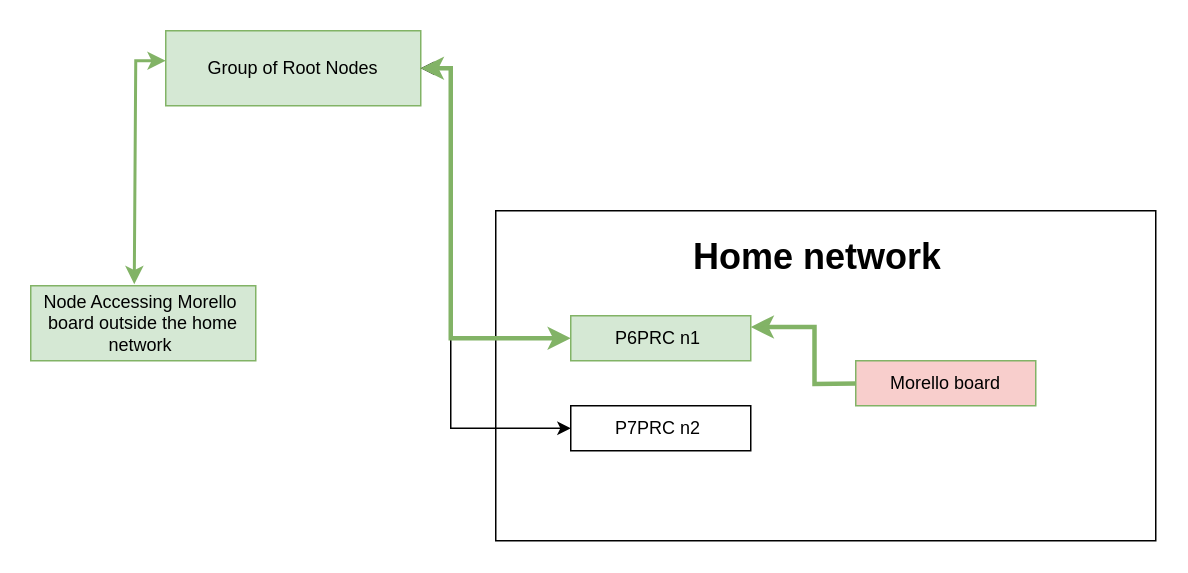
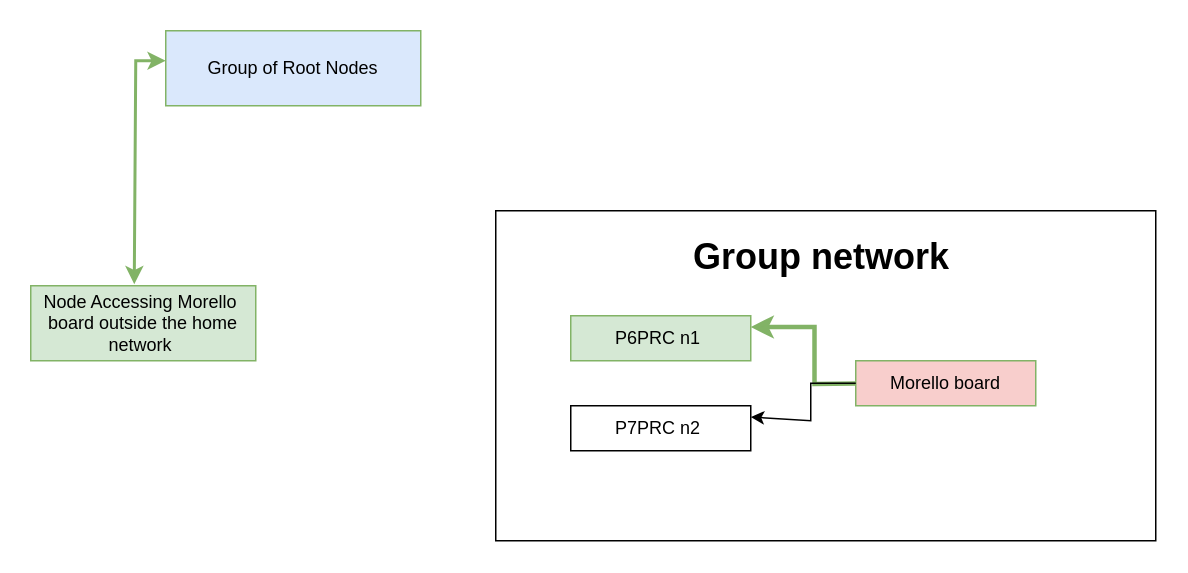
  <mxCell id="0" />
  <mxCell id="1" parent="0" />
  <mxCell id="2" value="" style="rounded=0;whiteSpace=wrap;html=1;" vertex="1" parent="1"><mxGeometry x="370" y="195" width="150" height="115" as="geometry" /></mxCell>
  <mxCell id="3" value="" style="rounded=0;whiteSpace=wrap;html=1;" vertex="1" parent="1"><mxGeometry x="370" y="200" width="150" height="120" as="geometry" /></mxCell>
  <mxCell id="4" value="" style="rounded=0;whiteSpace=wrap;html=1;" vertex="1" parent="1"><mxGeometry x="330" y="140" width="440" height="220" as="geometry" /></mxCell>
- <mxCell id="5" value="&lt;h1 style=&quot;margin-top: 0px;&quot;&gt;Home network&lt;/h1&gt;" style="text;html=1;whiteSpace=wrap;overflow=hidden;rounded=0;" vertex="1" parent="1"><mxGeometry x="460" y="150" width="180" height="50" as="geometry" /></mxCell>
+ <mxCell id="5" value="&lt;h1 style=&quot;margin-top: 0px;&quot;&gt;Group network&lt;/h1&gt;" style="text;html=1;whiteSpace=wrap;overflow=hidden;rounded=0;" vertex="1" parent="1"><mxGeometry x="460" y="150" width="180" height="50" as="geometry" /></mxCell>
  <mxCell id="6" value="P6PRC n1&amp;nbsp;" style="rounded=0;whiteSpace=wrap;html=1;fillColor=#d5e8d4;strokeColor=#82b366;" vertex="1" parent="1"><mxGeometry x="380" y="210" width="120" height="30" as="geometry" /></mxCell>
  <mxCell id="7" value="P7PRC n2&amp;nbsp;" style="rounded=0;whiteSpace=wrap;html=1;" vertex="1" parent="1"><mxGeometry x="380" y="270" width="120" height="30" as="geometry" /></mxCell>
  <mxCell id="8" style="edgeStyle=orthogonalEdgeStyle;rounded=0;orthogonalLoop=1;jettySize=auto;html=1;entryX=1;entryY=0.25;entryDx=0;entryDy=0;fillColor=#d5e8d4;strokeColor=#82b366;strokeWidth=3;" edge="1" parent="1" target="6"><mxGeometry relative="1" as="geometry"><mxPoint x="585" y="255" as="sourcePoint" /><mxPoint x="515" y="225" as="targetPoint" /></mxGeometry></mxCell>
  <mxCell id="9" value="Morello board" style="rounded=0;whiteSpace=wrap;html=1;fillColor=#f8cecc;strokeColor=#82b366;" vertex="1" parent="1"><mxGeometry x="570" y="240" width="120" height="30" as="geometry" /></mxCell>
- <mxCell id="11" value="Group of Root Nodes" style="rounded=0;whiteSpace=wrap;html=1;fillColor=#d5e8d4;strokeColor=#82b366;" vertex="1" parent="1"><mxGeometry x="110" y="20" width="170" height="50" as="geometry" /></mxCell>
+ <mxCell id="10" value="" style="endArrow=classic;html=1;rounded=0;entryX=1;entryY=0.25;entryDx=0;entryDy=0;exitX=0;exitY=0.5;exitDx=0;exitDy=0;" edge="1" parent="1" source="9" target="7"><mxGeometry width="50" height="50" relative="1" as="geometry"><mxPoint x="570" y="260" as="sourcePoint" /><mxPoint x="440" y="200" as="targetPoint" /><Array as="points"><mxPoint x="540" y="255" /><mxPoint x="540" y="280" /></Array></mxGeometry></mxCell>
+ <mxCell id="11" value="Group of Root Nodes" style="rounded=0;whiteSpace=wrap;html=1;fillColor=#dae8fc;strokeColor=#82b366;" vertex="1" parent="1"><mxGeometry x="110" y="20" width="170" height="50" as="geometry" /></mxCell>
  <mxCell id="12" value="Node Accessing Morello&amp;nbsp;&lt;div&gt;board outside the home network&amp;nbsp;&lt;/div&gt;" style="rounded=0;whiteSpace=wrap;html=1;fillColor=#d5e8d4;strokeColor=#82b366;" vertex="1" parent="1"><mxGeometry x="20" y="190" width="150" height="50" as="geometry" /></mxCell>
  <mxCell id="13" value="" style="endArrow=classic;startArrow=classic;html=1;rounded=0;exitX=0.46;exitY=-0.02;exitDx=0;exitDy=0;exitPerimeter=0;fillColor=#d5e8d4;strokeColor=#82b366;strokeWidth=2;" edge="1" parent="1" source="12"><mxGeometry width="50" height="50" relative="1" as="geometry"><mxPoint x="390" y="250" as="sourcePoint" /><mxPoint x="110" y="40" as="targetPoint" /><Array as="points"><mxPoint x="90" y="40" /></Array></mxGeometry></mxCell>
- <mxCell id="14" value="" style="endArrow=classic;startArrow=classic;html=1;rounded=0;exitX=0;exitY=0.5;exitDx=0;exitDy=0;entryX=1;entryY=0.5;entryDx=0;entryDy=0;" edge="1" parent="1" source="7" target="11"><mxGeometry width="50" height="50" relative="1" as="geometry"><mxPoint x="390" y="250" as="sourcePoint" /><mxPoint x="260" y="260" as="targetPoint" /><Array as="points"><mxPoint x="300" y="285" /><mxPoint x="300" y="45" /></Array></mxGeometry></mxCell>
- <mxCell id="15" value="" style="endArrow=classic;startArrow=classic;html=1;rounded=0;exitX=0;exitY=0.5;exitDx=0;exitDy=0;entryX=1;entryY=0.5;entryDx=0;entryDy=0;fillColor=#d5e8d4;strokeColor=#82b366;strokeWidth=3;" edge="1" parent="1" source="6" target="11"><mxGeometry width="50" height="50" relative="1" as="geometry"><mxPoint x="390" y="250" as="sourcePoint" /><mxPoint x="290" y="40" as="targetPoint" /><Array as="points"><mxPoint x="300" y="225" /><mxPoint x="300" y="45" /></Array></mxGeometry></mxCell>
